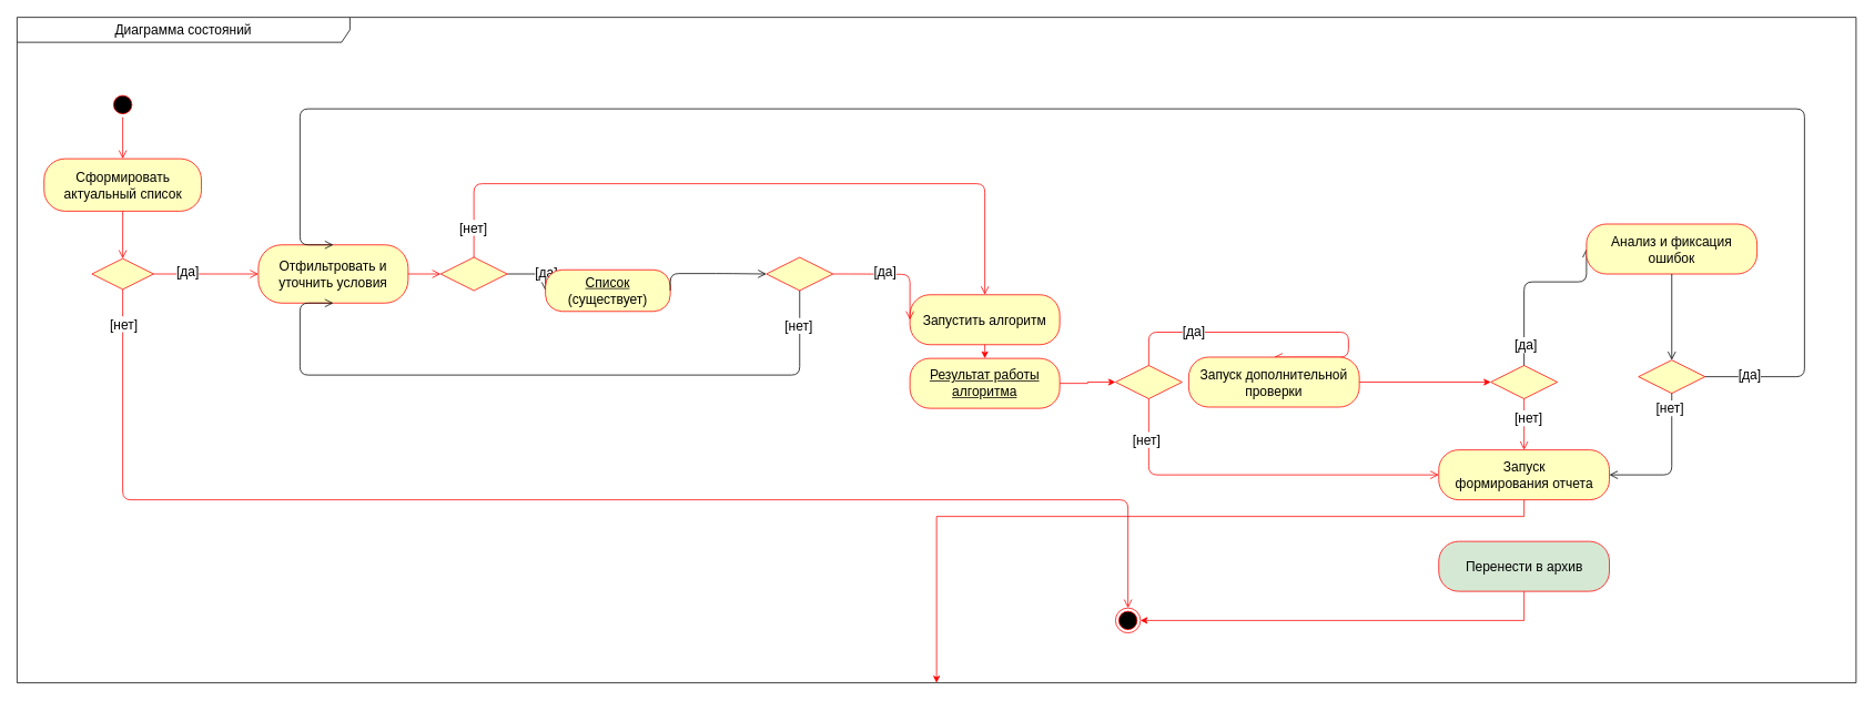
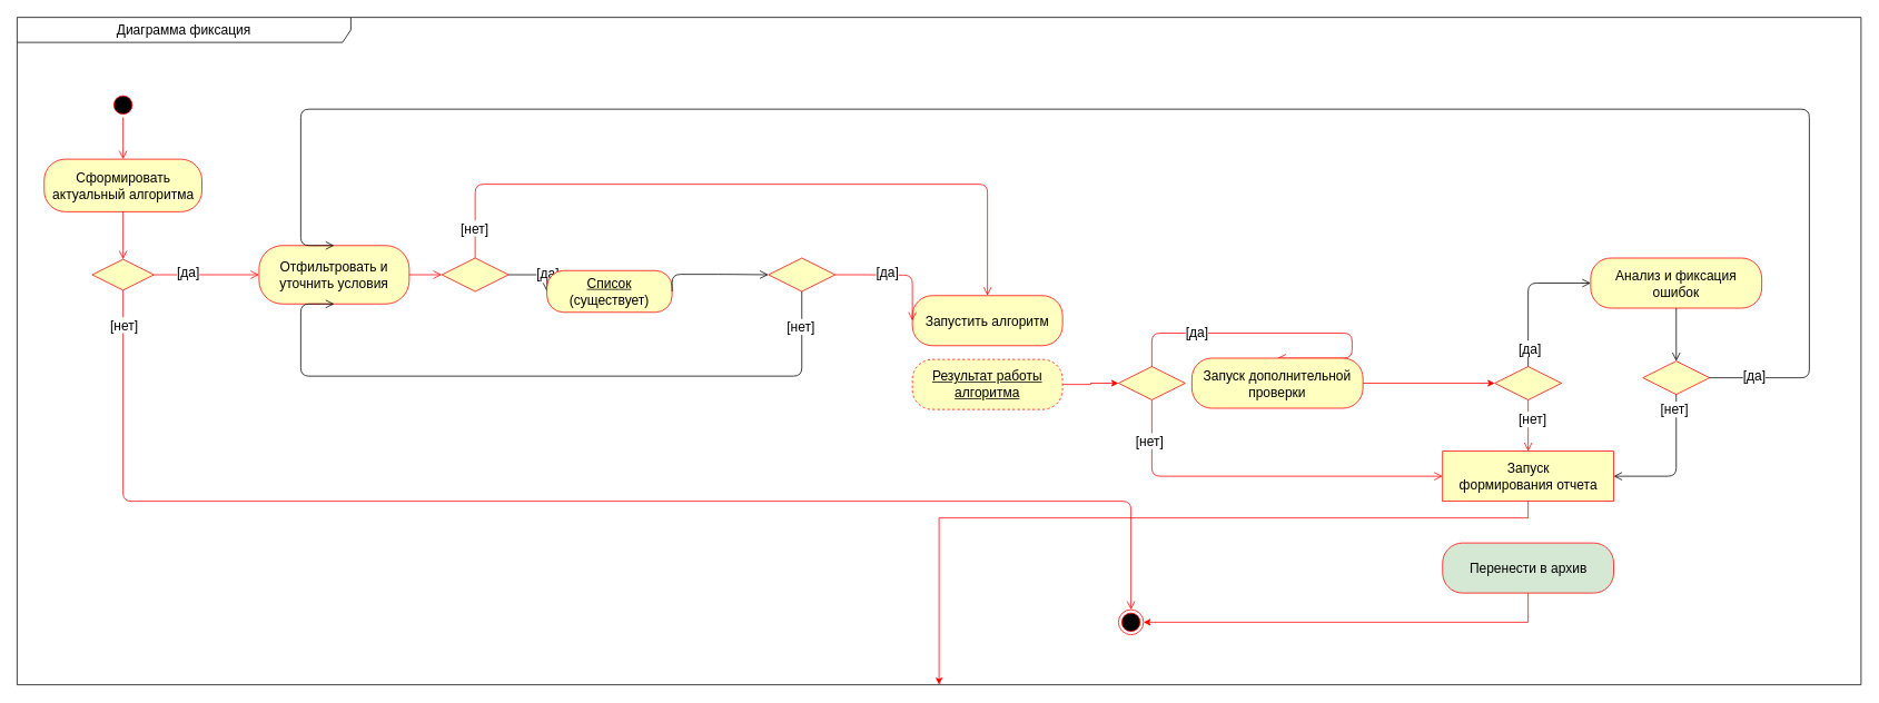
  <mxCell id="0" />
  <mxCell id="1" parent="0" />
- <mxCell id="2" value="&lt;font style=&quot;font-size: 16px&quot;&gt;Диаграмма состояний&lt;/font&gt;" style="shape=umlFrame;whiteSpace=wrap;html=1;width=400;height=30;fontSize=15;" parent="1" vertex="1"><mxGeometry x="20" y="20" width="2210" height="800" as="geometry" /></mxCell>
+ <mxCell id="2" value="&lt;font style=&quot;font-size: 16px&quot;&gt;Диаграмма фиксация&lt;/font&gt;" style="shape=umlFrame;whiteSpace=wrap;html=1;width=400;height=30;fontSize=15;" parent="1" vertex="1"><mxGeometry x="20" y="20" width="2210" height="800" as="geometry" /></mxCell>
  <mxCell id="3" value="" style="ellipse;html=1;shape=startState;fillColor=#000000;strokeColor=#ff0000;" parent="1" vertex="1"><mxGeometry x="132" y="110" width="30" height="30" as="geometry" /></mxCell>
  <mxCell id="4" value="" style="edgeStyle=orthogonalEdgeStyle;html=1;verticalAlign=bottom;endArrow=open;endSize=8;strokeColor=#ff0000;entryX=0.5;entryY=0;entryDx=0;entryDy=0;exitX=0.5;exitY=1;exitDx=0;exitDy=0;" parent="1" source="3" target="6" edge="1"><mxGeometry relative="1" as="geometry"><mxPoint x="104.5" y="120" as="targetPoint" /><mxPoint x="74.5" y="20" as="sourcePoint" /></mxGeometry></mxCell>
  <mxCell id="5" value="" style="ellipse;html=1;shape=endState;fillColor=#000000;strokeColor=#ff0000;" parent="1" vertex="1"><mxGeometry x="1340" y="730" width="30" height="30" as="geometry" /></mxCell>
- <mxCell id="6" value="Сформировать&lt;br&gt;актуальный список" style="rounded=1;whiteSpace=wrap;html=1;arcSize=40;fontColor=#000000;fillColor=#ffffc0;strokeColor=#ff0000;fontSize=16;" parent="1" vertex="1"><mxGeometry x="52.5" y="190" width="189" height="63" as="geometry" /></mxCell>
+ <mxCell id="6" value="Сформировать&lt;br&gt;актуальный алгоритма" style="rounded=1;whiteSpace=wrap;html=1;arcSize=40;fontColor=#000000;fillColor=#ffffc0;strokeColor=#ff0000;fontSize=16;" parent="1" vertex="1"><mxGeometry x="52.5" y="190" width="189" height="63" as="geometry" /></mxCell>
  <mxCell id="7" value="" style="edgeStyle=orthogonalEdgeStyle;html=1;verticalAlign=bottom;endArrow=open;endSize=8;strokeColor=#ff0000;entryX=0.5;entryY=0;entryDx=0;entryDy=0;exitX=0.5;exitY=1;exitDx=0;exitDy=0;" parent="1" source="6" target="8" edge="1"><mxGeometry relative="1" as="geometry"><mxPoint x="-50" y="329" as="targetPoint" /><mxPoint x="147" y="260" as="sourcePoint" /><Array as="points"><mxPoint x="147" y="260" /><mxPoint x="147" y="260" /></Array></mxGeometry></mxCell>
  <mxCell id="8" value="" style="rhombus;whiteSpace=wrap;html=1;fillColor=#ffffc0;strokeColor=#ff0000;fontSize=16;" parent="1" vertex="1"><mxGeometry x="110" y="310" width="74" height="37" as="geometry" /></mxCell>
  <mxCell id="9" value="[нет]" style="edgeStyle=orthogonalEdgeStyle;html=1;align=left;verticalAlign=bottom;endArrow=open;endSize=8;fontSize=16;labelBackgroundColor=#FFFFFF;entryX=0.5;entryY=0;entryDx=0;entryDy=0;strokeColor=#FF0000;exitX=0.5;exitY=1;exitDx=0;exitDy=0;" parent="1" source="8" target="5" edge="1"><mxGeometry x="-0.933" y="-17" relative="1" as="geometry"><mxPoint x="100" y="2170" as="targetPoint" /><mxPoint x="-100" y="590" as="sourcePoint" /><Array as="points"><mxPoint x="147" y="600" /><mxPoint x="1355" y="600" /></Array><mxPoint y="1" as="offset" /></mxGeometry></mxCell>
  <mxCell id="10" value="[да]" style="edgeStyle=orthogonalEdgeStyle;html=1;align=left;verticalAlign=top;endArrow=open;endSize=8;strokeColor=#ff0000;fontSize=16;exitX=1;exitY=0.5;exitDx=0;exitDy=0;entryX=0;entryY=0.5;entryDx=0;entryDy=0;" parent="1" source="8" target="11" edge="1"><mxGeometry x="-0.583" y="19" relative="1" as="geometry"><mxPoint x="240" y="329" as="targetPoint" /><mxPoint x="-42" y="448.5" as="sourcePoint" /><Array as="points" /><mxPoint as="offset" /></mxGeometry></mxCell>
  <mxCell id="11" value="Отфильтровать и&lt;br&gt;уточнить условия" style="rounded=1;whiteSpace=wrap;html=1;arcSize=40;fontColor=#000000;fillColor=#ffffc0;strokeColor=#ff0000;fontSize=16;" parent="1" vertex="1"><mxGeometry x="310" y="293.5" width="180" height="70" as="geometry" /></mxCell>
  <mxCell id="12" value="" style="edgeStyle=orthogonalEdgeStyle;html=1;verticalAlign=bottom;endArrow=open;endSize=8;strokeColor=#ff0000;fontSize=16;exitX=1;exitY=0.5;exitDx=0;exitDy=0;" parent="1" source="11" target="13" edge="1"><mxGeometry relative="1" as="geometry"><mxPoint x="480" y="370" as="targetPoint" /><mxPoint x="440" y="460" as="sourcePoint" /><Array as="points" /></mxGeometry></mxCell>
  <mxCell id="13" value="" style="rhombus;whiteSpace=wrap;html=1;fillColor=#ffffc0;strokeColor=#ff0000;fontSize=16;" parent="1" vertex="1"><mxGeometry x="529" y="308.5" width="80" height="40" as="geometry" /></mxCell>
  <mxCell id="14" value="[да]" style="edgeStyle=orthogonalEdgeStyle;html=1;align=left;verticalAlign=bottom;endArrow=open;endSize=8;fontSize=16;exitX=1;exitY=0.5;exitDx=0;exitDy=0;entryX=0;entryY=0.5;entryDx=0;entryDy=0;" parent="1" source="13" target="16" edge="1"><mxGeometry x="-0.441" y="-10" relative="1" as="geometry"><mxPoint x="480" y="199" as="targetPoint" /><mxPoint as="offset" /><mxPoint x="674.5" y="198.5" as="sourcePoint" /><Array as="points"><mxPoint x="680" y="329" /><mxPoint x="680" y="329" /></Array></mxGeometry></mxCell>
  <mxCell id="15" value="[нет]" style="edgeStyle=orthogonalEdgeStyle;html=1;align=left;verticalAlign=top;endArrow=open;endSize=8;strokeColor=#ff0000;fontSize=16;exitX=0.5;exitY=0;exitDx=0;exitDy=0;entryX=0.5;entryY=0;entryDx=0;entryDy=0;" parent="1" source="13" target="19" edge="1"><mxGeometry x="-0.876" y="19" relative="1" as="geometry"><mxPoint x="1180" y="270" as="targetPoint" /><mxPoint x="806" y="520" as="sourcePoint" /><Array as="points"><mxPoint x="569" y="220" /><mxPoint x="1183" y="220" /></Array><mxPoint as="offset" /></mxGeometry></mxCell>
  <mxCell id="16" value="&lt;u&gt;Список&lt;/u&gt;&lt;br&gt;(существует)" style="rounded=1;whiteSpace=wrap;html=1;arcSize=40;fontColor=#000000;fillColor=#ffffc0;strokeColor=#ff0000;fontSize=16;" parent="1" vertex="1"><mxGeometry x="655" y="323.5" width="150" height="50" as="geometry" /></mxCell>
  <mxCell id="17" value="" style="edgeStyle=orthogonalEdgeStyle;html=1;verticalAlign=bottom;endArrow=open;endSize=8;fontSize=16;exitX=1;exitY=0.5;exitDx=0;exitDy=0;entryX=0;entryY=0.5;entryDx=0;entryDy=0;" parent="1" source="16" target="20" edge="1"><mxGeometry relative="1" as="geometry"><mxPoint x="940.5" y="140" as="targetPoint" /><Array as="points"><mxPoint x="870" y="328" /><mxPoint x="921" y="328" /></Array><mxPoint x="896" y="282" as="sourcePoint" /></mxGeometry></mxCell>
- <mxCell id="18" style="edgeStyle=orthogonalEdgeStyle;rounded=0;orthogonalLoop=1;jettySize=auto;html=1;labelBackgroundColor=#FFFFFF;fontSize=16;fillColor=#e51400;strokeColor=#FF0000;exitX=0.5;exitY=1;exitDx=0;exitDy=0;entryX=0.5;entryY=0;entryDx=0;entryDy=0;" parent="1" source="19" target="27" edge="1"><mxGeometry relative="1" as="geometry"><mxPoint x="1439.5" y="248.5" as="sourcePoint" /><mxPoint x="1380" y="329" as="targetPoint" /><Array as="points"><mxPoint x="1183" y="400" /><mxPoint x="1183" y="400" /></Array></mxGeometry></mxCell>
  <mxCell id="19" value="Запустить алгоритм" style="rounded=1;whiteSpace=wrap;html=1;arcSize=40;fontColor=#000000;fillColor=#ffffc0;strokeColor=#ff0000;fontSize=16;" parent="1" vertex="1"><mxGeometry x="1093" y="353.5" width="180" height="60" as="geometry" /></mxCell>
  <mxCell id="20" value="" style="rhombus;whiteSpace=wrap;html=1;fillColor=#ffffc0;strokeColor=#ff0000;fontSize=16;" parent="1" vertex="1"><mxGeometry x="920.5" y="308.5" width="80" height="40" as="geometry" /></mxCell>
  <mxCell id="21" value="[нет]" style="edgeStyle=orthogonalEdgeStyle;html=1;align=left;verticalAlign=bottom;endArrow=open;endSize=8;fontSize=16;entryX=0.5;entryY=1;entryDx=0;entryDy=0;exitX=0.5;exitY=1;exitDx=0;exitDy=0;" parent="1" source="20" target="11" edge="1"><mxGeometry x="-0.869" y="-20" relative="1" as="geometry"><mxPoint x="424.5" y="483.5" as="targetPoint" /><mxPoint x="960" y="364" as="sourcePoint" /><Array as="points"><mxPoint x="960" y="450" /><mxPoint x="360" y="450" /></Array><mxPoint as="offset" /></mxGeometry></mxCell>
  <mxCell id="22" value="[да]" style="edgeStyle=orthogonalEdgeStyle;html=1;align=left;verticalAlign=top;endArrow=open;endSize=8;fontSize=16;strokeColor=#FF0000;entryX=0;entryY=0.5;entryDx=0;entryDy=0;exitX=1;exitY=0.5;exitDx=0;exitDy=0;" parent="1" source="20" target="19" edge="1"><mxGeometry x="-0.362" y="19" relative="1" as="geometry"><mxPoint x="1150" y="400" as="targetPoint" /><Array as="points"><mxPoint x="1030" y="329" /><mxPoint x="1093" y="329" /></Array><mxPoint as="offset" /><mxPoint x="1030" y="280" as="sourcePoint" /></mxGeometry></mxCell>
  <mxCell id="23" value="" style="rhombus;whiteSpace=wrap;html=1;fillColor=#ffffc0;strokeColor=#ff0000;fontSize=16;" parent="1" vertex="1"><mxGeometry x="1340" y="438.5" width="80" height="40" as="geometry" /></mxCell>
  <mxCell id="24" value="[да]" style="edgeStyle=orthogonalEdgeStyle;html=1;align=left;verticalAlign=bottom;endArrow=open;endSize=8;strokeColor=#ff0000;labelBackgroundColor=#FFFFFF;fontSize=16;entryX=0.5;entryY=0;entryDx=0;entryDy=0;exitX=0.5;exitY=0;exitDx=0;exitDy=0;" parent="1" source="23" target="31" edge="1"><mxGeometry x="-0.609" y="-10" relative="1" as="geometry"><mxPoint x="2473.5" y="288.5" as="targetPoint" /><Array as="points"><mxPoint x="1380" y="398.5" /><mxPoint x="1620" y="398.5" /></Array><mxPoint x="1" as="offset" /><mxPoint x="2308" y="228.5" as="sourcePoint" /></mxGeometry></mxCell>
  <mxCell id="25" value="[нет]" style="edgeStyle=orthogonalEdgeStyle;html=1;align=left;verticalAlign=top;endArrow=open;endSize=8;strokeColor=#ff0000;labelBackgroundColor=#FFFFFF;fontSize=16;entryX=0;entryY=0.5;entryDx=0;entryDy=0;exitX=0.5;exitY=1;exitDx=0;exitDy=0;" parent="1" source="23" target="29" edge="1"><mxGeometry x="-0.851" y="-20" relative="1" as="geometry"><mxPoint x="2093.5" y="248.5" as="targetPoint" /><Array as="points"><mxPoint x="1380" y="570" /></Array><mxPoint x="-1" as="offset" /><mxPoint x="1568" y="458.5" as="sourcePoint" /></mxGeometry></mxCell>
  <mxCell id="26" style="edgeStyle=orthogonalEdgeStyle;rounded=0;orthogonalLoop=1;jettySize=auto;html=1;labelBackgroundColor=#FFFFFF;strokeColor=#FF0000;fontSize=16;entryX=0;entryY=0.5;entryDx=0;entryDy=0;" parent="1" source="27" target="23" edge="1"><mxGeometry relative="1" as="geometry"><mxPoint x="1590" y="330" as="targetPoint" /><Array as="points" /></mxGeometry></mxCell>
- <mxCell id="27" value="&lt;u&gt;Результат работы&lt;br&gt;алгоритма&lt;/u&gt;" style="rounded=1;whiteSpace=wrap;html=1;arcSize=40;fontColor=#000000;fillColor=#ffffc0;strokeColor=#ff0000;fontSize=16;" parent="1" vertex="1"><mxGeometry x="1093" y="430" width="180" height="60" as="geometry" /></mxCell>
+ <mxCell id="27" value="&lt;u&gt;Результат работы&lt;br&gt;алгоритма&lt;/u&gt;" style="rounded=1;whiteSpace=wrap;html=1;arcSize=40;fontColor=#000000;fillColor=#ffffc0;strokeColor=#ff0000;fontSize=16;dashed=1;" parent="1" vertex="1"><mxGeometry x="1093" y="430" width="180" height="60" as="geometry" /></mxCell>
  <mxCell id="28" style="edgeStyle=orthogonalEdgeStyle;rounded=0;orthogonalLoop=1;jettySize=auto;html=1;labelBackgroundColor=#FFFFFF;strokeColor=#FF0000;fontSize=16;exitX=0.5;exitY=1;exitDx=0;exitDy=0;" parent="1" source="29" target="2" edge="1"><mxGeometry relative="1" as="geometry"><mxPoint x="2008" y="738.5" as="sourcePoint" /></mxGeometry></mxCell>
- <mxCell id="29" value="Запуск&lt;br&gt;формирования отчета" style="rounded=1;whiteSpace=wrap;html=1;arcSize=40;fontColor=#000000;fillColor=#ffffc0;strokeColor=#ff0000;fontSize=16;" parent="1" vertex="1"><mxGeometry x="1728.5" y="540" width="205" height="60" as="geometry" /></mxCell>
+ <mxCell id="29" value="Запуск&lt;br&gt;формирования отчета" style="whiteSpace=wrap;html=1;arcSize=40;fontColor=#000000;fillColor=#ffffc0;strokeColor=#ff0000;fontSize=16;rounded=0;" parent="1" vertex="1"><mxGeometry x="1728.5" y="540" width="205" height="60" as="geometry" /></mxCell>
  <mxCell id="30" style="edgeStyle=orthogonalEdgeStyle;rounded=0;orthogonalLoop=1;jettySize=auto;html=1;labelBackgroundColor=#FFFFFF;strokeColor=#FF0000;fontSize=16;entryX=0;entryY=0.5;entryDx=0;entryDy=0;" parent="1" source="31" target="32" edge="1"><mxGeometry relative="1" as="geometry"><mxPoint x="1798" y="378.5" as="targetPoint" /></mxGeometry></mxCell>
  <mxCell id="31" value="&lt;div&gt;Запуск дополнительной&lt;/div&gt;&lt;div&gt;проверки&lt;/div&gt;" style="rounded=1;whiteSpace=wrap;html=1;arcSize=40;fontColor=#000000;fillColor=#ffffc0;strokeColor=#ff0000;fontSize=16;" parent="1" vertex="1"><mxGeometry x="1428" y="428.5" width="205" height="60" as="geometry" /></mxCell>
  <mxCell id="32" value="" style="rhombus;whiteSpace=wrap;html=1;fillColor=#ffffc0;strokeColor=#ff0000;fontSize=16;" parent="1" vertex="1"><mxGeometry x="1791" y="438.5" width="80" height="40" as="geometry" /></mxCell>
  <mxCell id="33" value="[да]" style="edgeStyle=orthogonalEdgeStyle;html=1;align=left;verticalAlign=bottom;endArrow=open;endSize=8;labelBackgroundColor=#FFFFFF;fontSize=16;entryX=0;entryY=0.5;entryDx=0;entryDy=0;exitX=0.5;exitY=0;exitDx=0;exitDy=0;" parent="1" source="32" target="35" edge="1"><mxGeometry x="-0.881" y="13" relative="1" as="geometry"><mxPoint x="2227" y="512" as="targetPoint" /><mxPoint x="1669" y="438.5" as="sourcePoint" /><Array as="points"><mxPoint x="1831" y="338" /></Array><mxPoint as="offset" /></mxGeometry></mxCell>
  <mxCell id="34" value="[нет]" style="edgeStyle=orthogonalEdgeStyle;html=1;align=left;verticalAlign=top;endArrow=open;endSize=8;strokeColor=#ff0000;labelBackgroundColor=#FFFFFF;fontSize=16;exitX=0.5;exitY=1;exitDx=0;exitDy=0;entryX=0.5;entryY=0;entryDx=0;entryDy=0;" parent="1" source="32" target="29" edge="1"><mxGeometry x="-0.786" y="-13" relative="1" as="geometry"><mxPoint x="1831" y="638.5" as="targetPoint" /><Array as="points" /><mxPoint as="offset" /><mxPoint x="1808" y="578.5" as="sourcePoint" /></mxGeometry></mxCell>
- <mxCell id="35" value="&lt;div&gt;Анализ и фиксация&lt;/div&gt;&lt;div&gt;ошибок&lt;/div&gt;" style="rounded=1;whiteSpace=wrap;html=1;arcSize=40;fontColor=#000000;fillColor=#ffffc0;strokeColor=#ff0000;fontSize=16;" parent="1" vertex="1"><mxGeometry x="1906" y="268.5" width="205" height="60" as="geometry" /></mxCell>
+ <mxCell id="35" value="&lt;div&gt;Анализ и фиксация&lt;/div&gt;&lt;div&gt;ошибок&lt;/div&gt;" style="rounded=1;whiteSpace=wrap;html=1;arcSize=40;fontColor=#000000;fillColor=#ffffc0;strokeColor=#ff0000;fontSize=16;" parent="1" vertex="1"><mxGeometry x="1906" y="308.5" width="205" height="60" as="geometry" /></mxCell>
  <mxCell id="36" style="edgeStyle=orthogonalEdgeStyle;rounded=0;orthogonalLoop=1;jettySize=auto;html=1;labelBackgroundColor=#FFFFFF;strokeColor=#FF0000;fontSize=16;entryX=1;entryY=0.5;entryDx=0;entryDy=0;" parent="1" source="37" target="5" edge="1"><mxGeometry relative="1" as="geometry"><mxPoint x="1390" y="810" as="targetPoint" /><Array as="points"><mxPoint x="1831" y="745" /></Array></mxGeometry></mxCell>
  <mxCell id="37" value="Перенести в архив" style="rounded=1;whiteSpace=wrap;html=1;arcSize=40;fontColor=#000000;fillColor=#d5e8d4;strokeColor=#ff0000;fontSize=16;" parent="1" vertex="1"><mxGeometry x="1728.5" y="650" width="205" height="60" as="geometry" /></mxCell>
  <mxCell id="38" value="" style="rhombus;whiteSpace=wrap;html=1;fillColor=#ffffc0;strokeColor=#ff0000;fontSize=16;" parent="1" vertex="1"><mxGeometry x="1968.5" y="432" width="80" height="40" as="geometry" /></mxCell>
  <mxCell id="39" value="[да]" style="edgeStyle=orthogonalEdgeStyle;html=1;align=left;verticalAlign=bottom;endArrow=open;endSize=8;labelBackgroundColor=#FFFFFF;fontSize=16;shadow=0;entryX=0.5;entryY=0;entryDx=0;entryDy=0;exitX=1;exitY=0.5;exitDx=0;exitDy=0;" parent="1" source="38" target="11" edge="1"><mxGeometry x="-0.97" y="-10" relative="1" as="geometry"><mxPoint x="198" y="293.5" as="targetPoint" /><mxPoint x="2908" y="510" as="sourcePoint" /><Array as="points"><mxPoint x="2168" y="452" /><mxPoint x="2168" y="130" /><mxPoint x="360" y="130" /></Array><mxPoint x="1" as="offset" /></mxGeometry></mxCell>
  <mxCell id="40" value="[нет]" style="edgeStyle=orthogonalEdgeStyle;html=1;align=left;verticalAlign=bottom;endArrow=open;endSize=8;labelBackgroundColor=#FFFFFF;fontSize=16;exitX=0.5;exitY=1;exitDx=0;exitDy=0;entryX=1;entryY=0.5;entryDx=0;entryDy=0;" parent="1" source="38" target="29" edge="1"><mxGeometry x="-0.654" y="-21" relative="1" as="geometry"><mxPoint x="1960" y="570" as="targetPoint" /><mxPoint x="1629" y="748.5" as="sourcePoint" /><Array as="points"><mxPoint x="2008" y="570" /></Array><mxPoint as="offset" /></mxGeometry></mxCell>
  <mxCell id="41" value="" style="edgeStyle=orthogonalEdgeStyle;html=1;align=left;verticalAlign=bottom;endArrow=open;endSize=8;labelBackgroundColor=#FFFFFF;fontSize=16;exitX=0.5;exitY=1;exitDx=0;exitDy=0;entryX=0.5;entryY=0;entryDx=0;entryDy=0;" parent="1" source="35" target="38" edge="1"><mxGeometry x="-0.667" y="-82" relative="1" as="geometry"><mxPoint x="2596" y="366.83" as="targetPoint" /><mxPoint x="2356" y="366.83" as="sourcePoint" /><Array as="points" /><mxPoint as="offset" /></mxGeometry></mxCell>
